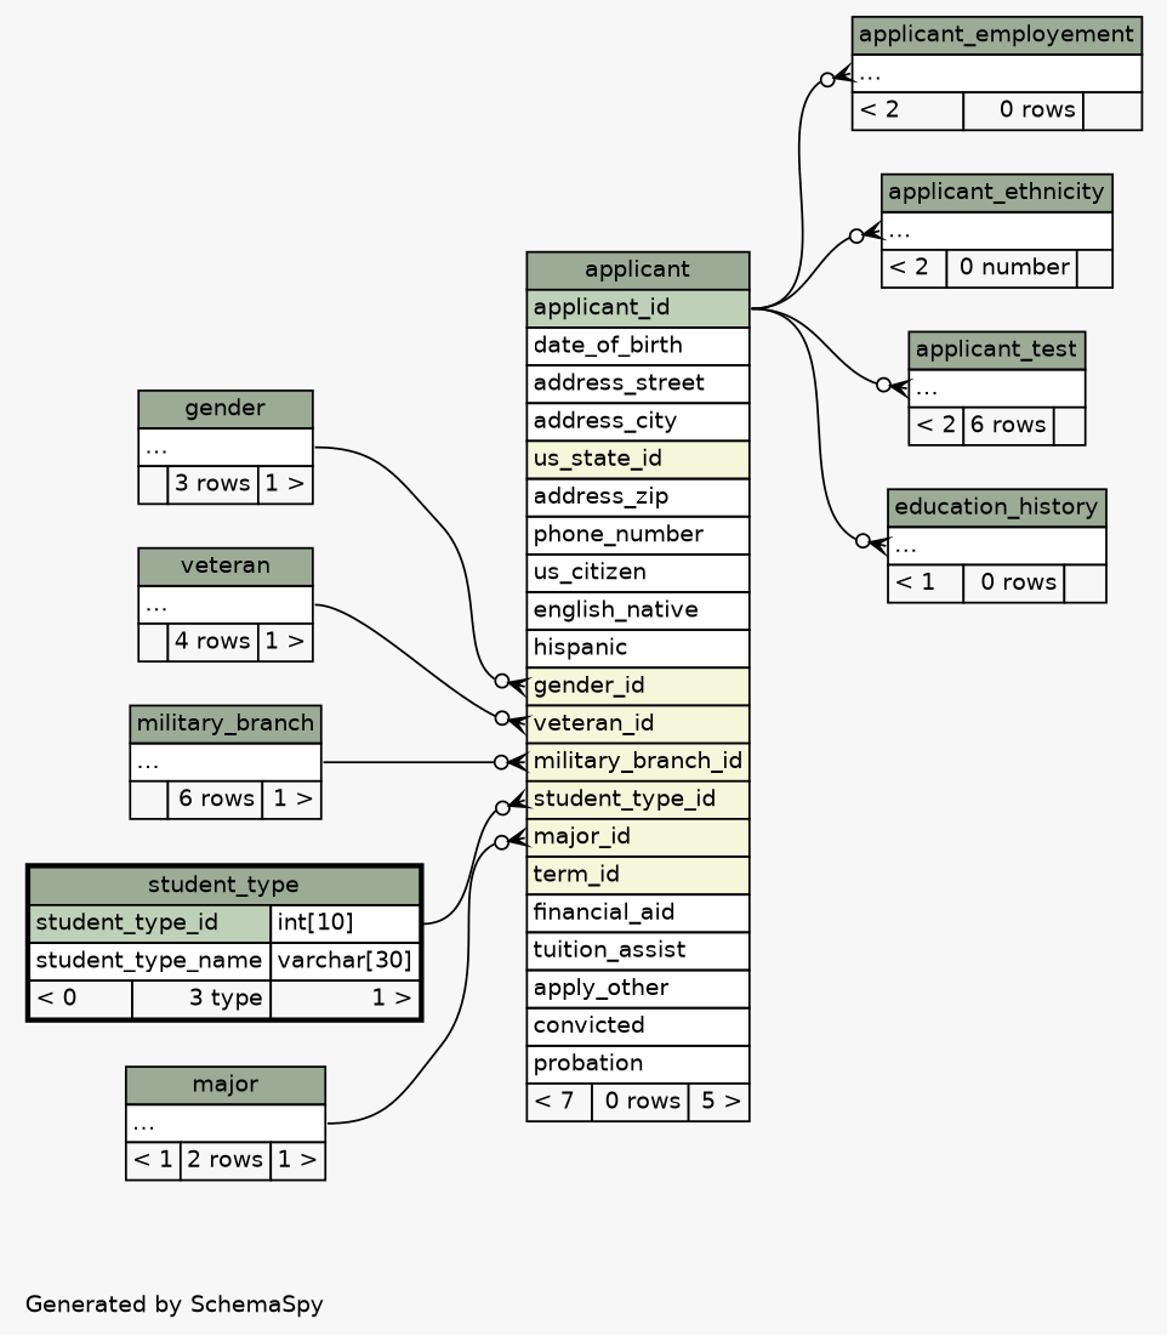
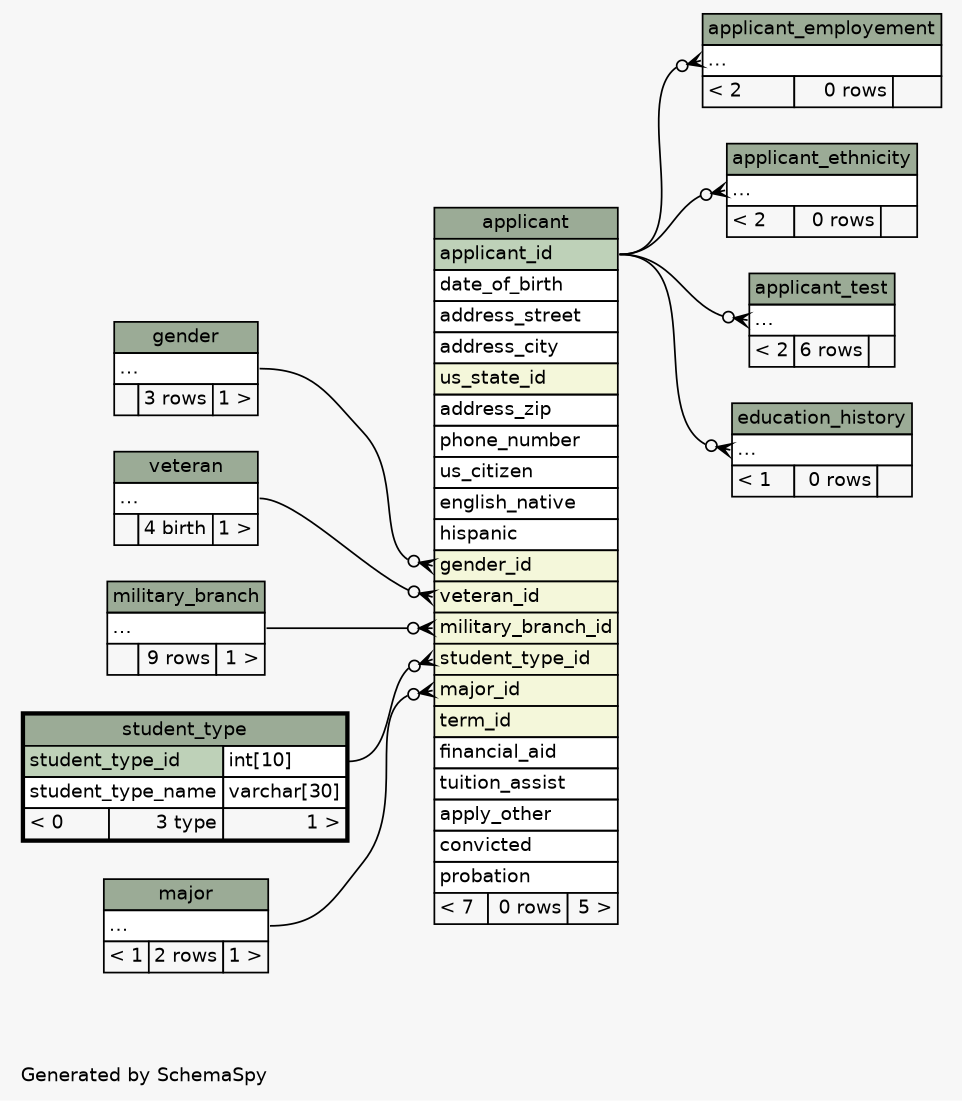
  digraph {
    bgcolor="#f7f7f7"
    fontname=Helvetica
    fontsize=11
    label="\nGenerated by SchemaSpy"
    labeljust=l
    nodesep=0.18
    rankdir=RL
    ranksep=0.46
    node [fontname=Helvetica fontsize=11 shape=plaintext]
    edge [arrowhead=none arrowsize=0.8 arrowtail=crowodot dir=back headport="elipses:e" tailport="elipses:w"]
    n1 [label=<     <TABLE BORDER="0" CELLBORDER="1" CELLSPACING="0" BGCOLOR="#ffffff">       <TR><TD COLSPAN="3" BGCOLOR="#9bab96" ALIGN="CENTER">applicant</TD></TR>       <TR><TD PORT="applicant_id" COLSPAN="3" BGCOLOR="#bed1b8" ALIGN="LEFT">applicant_id</TD></TR>       <TR><TD PORT="date_of_birth" COLSPAN="3" ALIGN="LEFT">date_of_birth</TD></TR>       <TR><TD PORT="address_street" COLSPAN="3" ALIGN="LEFT">address_street</TD></TR>       <TR><TD PORT="address_city" COLSPAN="3" ALIGN="LEFT">address_city</TD></TR>       <TR><TD PORT="us_state_id" COLSPAN="3" BGCOLOR="#f4f7da" ALIGN="LEFT">us_state_id</TD></TR>       <TR><TD PORT="address_zip" COLSPAN="3" ALIGN="LEFT">address_zip</TD></TR>       <TR><TD PORT="phone_number" COLSPAN="3" ALIGN="LEFT">phone_number</TD></TR>       <TR><TD PORT="us_citizen" COLSPAN="3" ALIGN="LEFT">us_citizen</TD></TR>       <TR><TD PORT="english_native" COLSPAN="3" ALIGN="LEFT">english_native</TD></TR>       <TR><TD PORT="hispanic" COLSPAN="3" ALIGN="LEFT">hispanic</TD></TR>       <TR><TD PORT="gender_id" COLSPAN="3" BGCOLOR="#f4f7da" ALIGN="LEFT">gender_id</TD></TR>       <TR><TD PORT="veteran_id" COLSPAN="3" BGCOLOR="#f4f7da" ALIGN="LEFT">veteran_id</TD></TR>       <TR><TD PORT="military_branch_id" COLSPAN="3" BGCOLOR="#f4f7da" ALIGN="LEFT">military_branch_id</TD></TR>       <TR><TD PORT="student_type_id" COLSPAN="3" BGCOLOR="#f4f7da" ALIGN="LEFT">student_type_id</TD></TR>       <TR><TD PORT="major_id" COLSPAN="3" BGCOLOR="#f4f7da" ALIGN="LEFT">major_id</TD></TR>       <TR><TD PORT="term_id" COLSPAN="3" BGCOLOR="#f4f7da" ALIGN="LEFT">term_id</TD></TR>       <TR><TD PORT="financial_aid" COLSPAN="3" ALIGN="LEFT">financial_aid</TD></TR>       <TR><TD PORT="tuition_assist" COLSPAN="3" ALIGN="LEFT">tuition_assist</TD></TR>       <TR><TD PORT="apply_other" COLSPAN="3" ALIGN="LEFT">apply_other</TD></TR>       <TR><TD PORT="convicted" COLSPAN="3" ALIGN="LEFT">convicted</TD></TR>       <TR><TD PORT="probation" COLSPAN="3" ALIGN="LEFT">probation</TD></TR>       <TR><TD ALIGN="LEFT" BGCOLOR="#f7f7f7">&lt; 7</TD><TD ALIGN="RIGHT" BGCOLOR="#f7f7f7">0 rows</TD><TD ALIGN="RIGHT" BGCOLOR="#f7f7f7">5 &gt;</TD></TR>     </TABLE>>]
    n2 [label=<     <TABLE BORDER="0" CELLBORDER="1" CELLSPACING="0" BGCOLOR="#ffffff">       <TR><TD COLSPAN="3" BGCOLOR="#9bab96" ALIGN="CENTER">gender</TD></TR>       <TR><TD PORT="elipses" COLSPAN="3" ALIGN="LEFT">...</TD></TR>       <TR><TD ALIGN="LEFT" BGCOLOR="#f7f7f7">  </TD><TD ALIGN="RIGHT" BGCOLOR="#f7f7f7">3 rows</TD><TD ALIGN="RIGHT" BGCOLOR="#f7f7f7">1 &gt;</TD></TR>     </TABLE>>]
    n3 [label=<     <TABLE BORDER="0" CELLBORDER="1" CELLSPACING="0" BGCOLOR="#ffffff">       <TR><TD COLSPAN="3" BGCOLOR="#9bab96" ALIGN="CENTER">major</TD></TR>       <TR><TD PORT="elipses" COLSPAN="3" ALIGN="LEFT">...</TD></TR>       <TR><TD ALIGN="LEFT" BGCOLOR="#f7f7f7">&lt; 1</TD><TD ALIGN="RIGHT" BGCOLOR="#f7f7f7">2 rows</TD><TD ALIGN="RIGHT" BGCOLOR="#f7f7f7">1 &gt;</TD></TR>     </TABLE>>]
-   n4 [label=<     <TABLE BORDER="0" CELLBORDER="1" CELLSPACING="0" BGCOLOR="#ffffff">       <TR><TD COLSPAN="3" BGCOLOR="#9bab96" ALIGN="CENTER">military_branch</TD></TR>       <TR><TD PORT="elipses" COLSPAN="3" ALIGN="LEFT">...</TD></TR>       <TR><TD ALIGN="LEFT" BGCOLOR="#f7f7f7">  </TD><TD ALIGN="RIGHT" BGCOLOR="#f7f7f7">6 rows</TD><TD ALIGN="RIGHT" BGCOLOR="#f7f7f7">1 &gt;</TD></TR>     </TABLE>>]
+   n4 [label=<     <TABLE BORDER="0" CELLBORDER="1" CELLSPACING="0" BGCOLOR="#ffffff">       <TR><TD COLSPAN="3" BGCOLOR="#9bab96" ALIGN="CENTER">military_branch</TD></TR>       <TR><TD PORT="elipses" COLSPAN="3" ALIGN="LEFT">...</TD></TR>       <TR><TD ALIGN="LEFT" BGCOLOR="#f7f7f7">  </TD><TD ALIGN="RIGHT" BGCOLOR="#f7f7f7">9 rows</TD><TD ALIGN="RIGHT" BGCOLOR="#f7f7f7">1 &gt;</TD></TR>     </TABLE>>]
    n5 [label=<     <TABLE BORDER="2" CELLBORDER="1" CELLSPACING="0" BGCOLOR="#ffffff">       <TR><TD COLSPAN="3" BGCOLOR="#9bab96" ALIGN="CENTER">student_type</TD></TR>       <TR><TD PORT="student_type_id" COLSPAN="2" BGCOLOR="#bed1b8" ALIGN="LEFT">student_type_id</TD><TD PORT="student_type_id.type" ALIGN="LEFT">int[10]</TD></TR>       <TR><TD PORT="student_type_name" COLSPAN="2" ALIGN="LEFT">student_type_name</TD><TD PORT="student_type_name.type" ALIGN="LEFT">varchar[30]</TD></TR>       <TR><TD ALIGN="LEFT" BGCOLOR="#f7f7f7">&lt; 0</TD><TD ALIGN="RIGHT" BGCOLOR="#f7f7f7">3 type</TD><TD ALIGN="RIGHT" BGCOLOR="#f7f7f7">1 &gt;</TD></TR>     </TABLE>>]
-   n6 [label=<     <TABLE BORDER="0" CELLBORDER="1" CELLSPACING="0" BGCOLOR="#ffffff">       <TR><TD COLSPAN="3" BGCOLOR="#9bab96" ALIGN="CENTER">veteran</TD></TR>       <TR><TD PORT="elipses" COLSPAN="3" ALIGN="LEFT">...</TD></TR>       <TR><TD ALIGN="LEFT" BGCOLOR="#f7f7f7">  </TD><TD ALIGN="RIGHT" BGCOLOR="#f7f7f7">4 rows</TD><TD ALIGN="RIGHT" BGCOLOR="#f7f7f7">1 &gt;</TD></TR>     </TABLE>>]
+   n6 [label=<     <TABLE BORDER="0" CELLBORDER="1" CELLSPACING="0" BGCOLOR="#ffffff">       <TR><TD COLSPAN="3" BGCOLOR="#9bab96" ALIGN="CENTER">veteran</TD></TR>       <TR><TD PORT="elipses" COLSPAN="3" ALIGN="LEFT">...</TD></TR>       <TR><TD ALIGN="LEFT" BGCOLOR="#f7f7f7">  </TD><TD ALIGN="RIGHT" BGCOLOR="#f7f7f7">4 birth</TD><TD ALIGN="RIGHT" BGCOLOR="#f7f7f7">1 &gt;</TD></TR>     </TABLE>>]
    n7 [label=<     <TABLE BORDER="0" CELLBORDER="1" CELLSPACING="0" BGCOLOR="#ffffff">       <TR><TD COLSPAN="3" BGCOLOR="#9bab96" ALIGN="CENTER">applicant_employement</TD></TR>       <TR><TD PORT="elipses" COLSPAN="3" ALIGN="LEFT">...</TD></TR>       <TR><TD ALIGN="LEFT" BGCOLOR="#f7f7f7">&lt; 2</TD><TD ALIGN="RIGHT" BGCOLOR="#f7f7f7">0 rows</TD><TD ALIGN="RIGHT" BGCOLOR="#f7f7f7">  </TD></TR>     </TABLE>>]
-   n8 [label=<     <TABLE BORDER="0" CELLBORDER="1" CELLSPACING="0" BGCOLOR="#ffffff">       <TR><TD COLSPAN="3" BGCOLOR="#9bab96" ALIGN="CENTER">applicant_ethnicity</TD></TR>       <TR><TD PORT="elipses" COLSPAN="3" ALIGN="LEFT">...</TD></TR>       <TR><TD ALIGN="LEFT" BGCOLOR="#f7f7f7">&lt; 2</TD><TD ALIGN="RIGHT" BGCOLOR="#f7f7f7">0 number</TD><TD ALIGN="RIGHT" BGCOLOR="#f7f7f7">  </TD></TR>     </TABLE>>]
+   n8 [label=<     <TABLE BORDER="0" CELLBORDER="1" CELLSPACING="0" BGCOLOR="#ffffff">       <TR><TD COLSPAN="3" BGCOLOR="#9bab96" ALIGN="CENTER">applicant_ethnicity</TD></TR>       <TR><TD PORT="elipses" COLSPAN="3" ALIGN="LEFT">...</TD></TR>       <TR><TD ALIGN="LEFT" BGCOLOR="#f7f7f7">&lt; 2</TD><TD ALIGN="RIGHT" BGCOLOR="#f7f7f7">0 rows</TD><TD ALIGN="RIGHT" BGCOLOR="#f7f7f7">  </TD></TR>     </TABLE>>]
    n9 [label=<     <TABLE BORDER="0" CELLBORDER="1" CELLSPACING="0" BGCOLOR="#ffffff">       <TR><TD COLSPAN="3" BGCOLOR="#9bab96" ALIGN="CENTER">applicant_test</TD></TR>       <TR><TD PORT="elipses" COLSPAN="3" ALIGN="LEFT">...</TD></TR>       <TR><TD ALIGN="LEFT" BGCOLOR="#f7f7f7">&lt; 2</TD><TD ALIGN="RIGHT" BGCOLOR="#f7f7f7">6 rows</TD><TD ALIGN="RIGHT" BGCOLOR="#f7f7f7">  </TD></TR>     </TABLE>>]
    n10 [label=<     <TABLE BORDER="0" CELLBORDER="1" CELLSPACING="0" BGCOLOR="#ffffff">       <TR><TD COLSPAN="3" BGCOLOR="#9bab96" ALIGN="CENTER">education_history</TD></TR>       <TR><TD PORT="elipses" COLSPAN="3" ALIGN="LEFT">...</TD></TR>       <TR><TD ALIGN="LEFT" BGCOLOR="#f7f7f7">&lt; 1</TD><TD ALIGN="RIGHT" BGCOLOR="#f7f7f7">0 rows</TD><TD ALIGN="RIGHT" BGCOLOR="#f7f7f7">  </TD></TR>     </TABLE>>]
    n1 -> n2 [tailport="gender_id:w"]
    n1 -> n3 [tailport="major_id:w"]
    n1 -> n4 [tailport="military_branch_id:w"]
    n1 -> n5 [headport="student_type_id.type:e" tailport="student_type_id:w"]
    n1 -> n6 [tailport="veteran_id:w"]
    n7 -> n1 [headport="applicant_id:e"]
    n8 -> n1 [headport="applicant_id:e"]
    n9 -> n1 [headport="applicant_id:e"]
    n10 -> n1 [headport="applicant_id:e"]
  }
